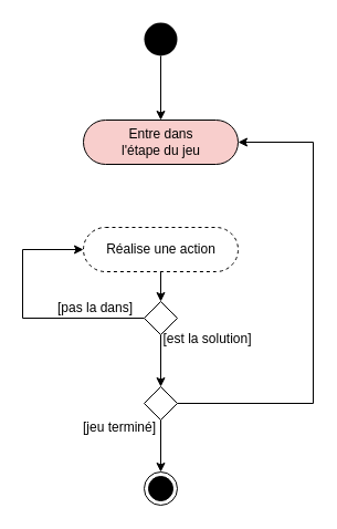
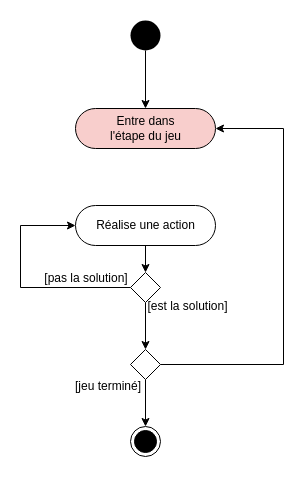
  <mxCell id="0" />
  <mxCell id="1" parent="0" />
  <mxCell id="2" style="edgeStyle=orthogonalEdgeStyle;rounded=0;orthogonalLoop=1;jettySize=auto;html=1;entryX=0.5;entryY=0;entryDx=0;entryDy=0;" edge="1" parent="1" source="3" target="4"><mxGeometry relative="1" as="geometry" /></mxCell>
  <mxCell id="3" value="" style="ellipse;fillColor=#000000;strokeColor=none;" vertex="1" parent="1"><mxGeometry x="130" y="20" width="30" height="30" as="geometry" /></mxCell>
  <mxCell id="4" value="Entre dans&lt;br&gt;l'étape du jeu" style="html=1;align=center;verticalAlign=middle;rounded=1;absoluteArcSize=1;arcSize=49;dashed=0;fillColor=#f8cecc;" vertex="1" parent="1"><mxGeometry x="75" y="108" width="140" height="40" as="geometry" /></mxCell>
  <mxCell id="5" style="edgeStyle=orthogonalEdgeStyle;rounded=0;orthogonalLoop=1;jettySize=auto;html=1;entryX=0.5;entryY=0;entryDx=0;entryDy=0;" edge="1" parent="1" source="6" target="9"><mxGeometry relative="1" as="geometry" /></mxCell>
- <mxCell id="6" value="Réalise une action" style="html=1;align=center;verticalAlign=middle;rounded=1;absoluteArcSize=1;arcSize=49;dashed=1;" vertex="1" parent="1"><mxGeometry x="75" y="205" width="140" height="40" as="geometry" /></mxCell>
+ <mxCell id="6" value="Réalise une action" style="html=1;align=center;verticalAlign=middle;rounded=1;absoluteArcSize=1;arcSize=49;dashed=0;" vertex="1" parent="1"><mxGeometry x="75" y="205" width="140" height="40" as="geometry" /></mxCell>
  <mxCell id="7" style="edgeStyle=orthogonalEdgeStyle;rounded=0;orthogonalLoop=1;jettySize=auto;html=1;" edge="1" parent="1" source="9" target="6"><mxGeometry relative="1" as="geometry"><Array as="points"><mxPoint x="20" y="287" /><mxPoint x="20" y="225" /></Array></mxGeometry></mxCell>
  <mxCell id="8" style="edgeStyle=orthogonalEdgeStyle;rounded=0;orthogonalLoop=1;jettySize=auto;html=1;" edge="1" parent="1" source="9" target="12"><mxGeometry relative="1" as="geometry" /></mxCell>
  <mxCell id="9" value="" style="rhombus;" vertex="1" parent="1"><mxGeometry x="130" y="272" width="30" height="30" as="geometry" /></mxCell>
  <mxCell id="10" style="edgeStyle=orthogonalEdgeStyle;rounded=0;orthogonalLoop=1;jettySize=auto;html=1;" edge="1" parent="1" source="12" target="13"><mxGeometry relative="1" as="geometry" /></mxCell>
  <mxCell id="11" style="edgeStyle=orthogonalEdgeStyle;rounded=0;orthogonalLoop=1;jettySize=auto;html=1;" edge="1" parent="1" source="12" target="4"><mxGeometry relative="1" as="geometry"><Array as="points"><mxPoint x="283" y="364" /><mxPoint x="283" y="128" /></Array></mxGeometry></mxCell>
  <mxCell id="12" value="" style="rhombus;" vertex="1" parent="1"><mxGeometry x="130" y="349" width="30" height="30" as="geometry" /></mxCell>
  <mxCell id="13" value="" style="ellipse;html=1;shape=endState;fillColor=#000000;strokeColor=#000000;" vertex="1" parent="1"><mxGeometry x="130" y="426" width="30" height="30" as="geometry" /></mxCell>
  <mxCell id="14" value="[est la solution]" style="text;html=1;strokeColor=none;fillColor=none;align=center;verticalAlign=middle;whiteSpace=wrap;rounded=0;" vertex="1" parent="1"><mxGeometry x="145" y="296" width="85" height="20" as="geometry" /></mxCell>
- <mxCell id="15" value="[pas la dans]" style="text;html=1;strokeColor=none;fillColor=none;align=center;verticalAlign=middle;whiteSpace=wrap;rounded=0;" vertex="1" parent="1"><mxGeometry x="39" y="268" width="94" height="20" as="geometry" /></mxCell>
+ <mxCell id="15" value="[pas la solution]" style="text;html=1;strokeColor=none;fillColor=none;align=center;verticalAlign=middle;whiteSpace=wrap;rounded=0;" vertex="1" parent="1"><mxGeometry x="39" y="268" width="94" height="20" as="geometry" /></mxCell>
  <mxCell id="16" value="[jeu terminé]" style="text;html=1;strokeColor=none;fillColor=none;align=center;verticalAlign=middle;whiteSpace=wrap;rounded=0;" vertex="1" parent="1"><mxGeometry x="71" y="376" width="74" height="20" as="geometry" /></mxCell>
